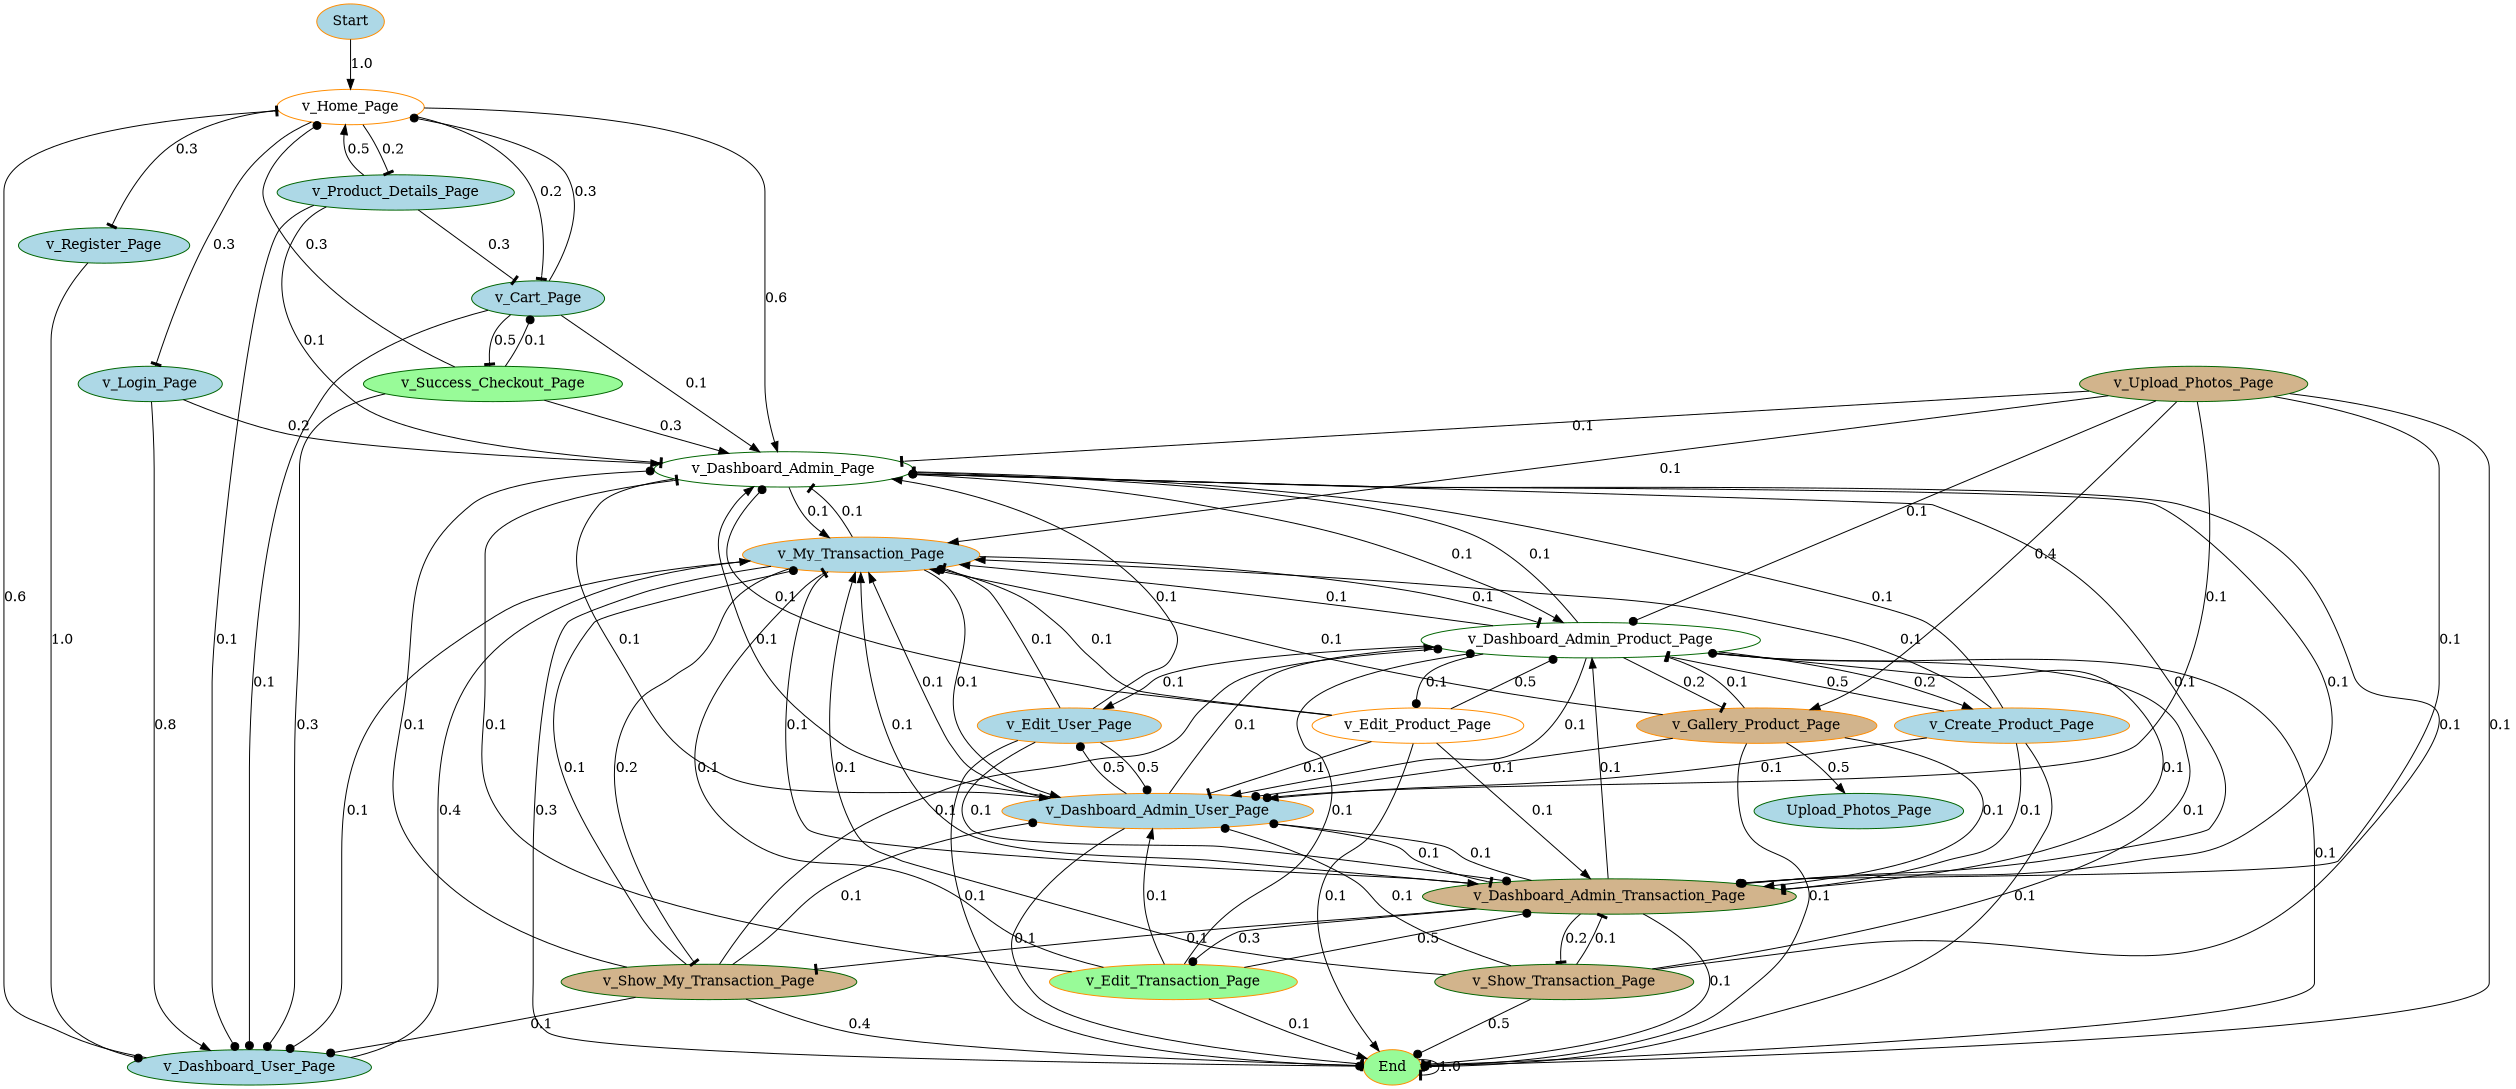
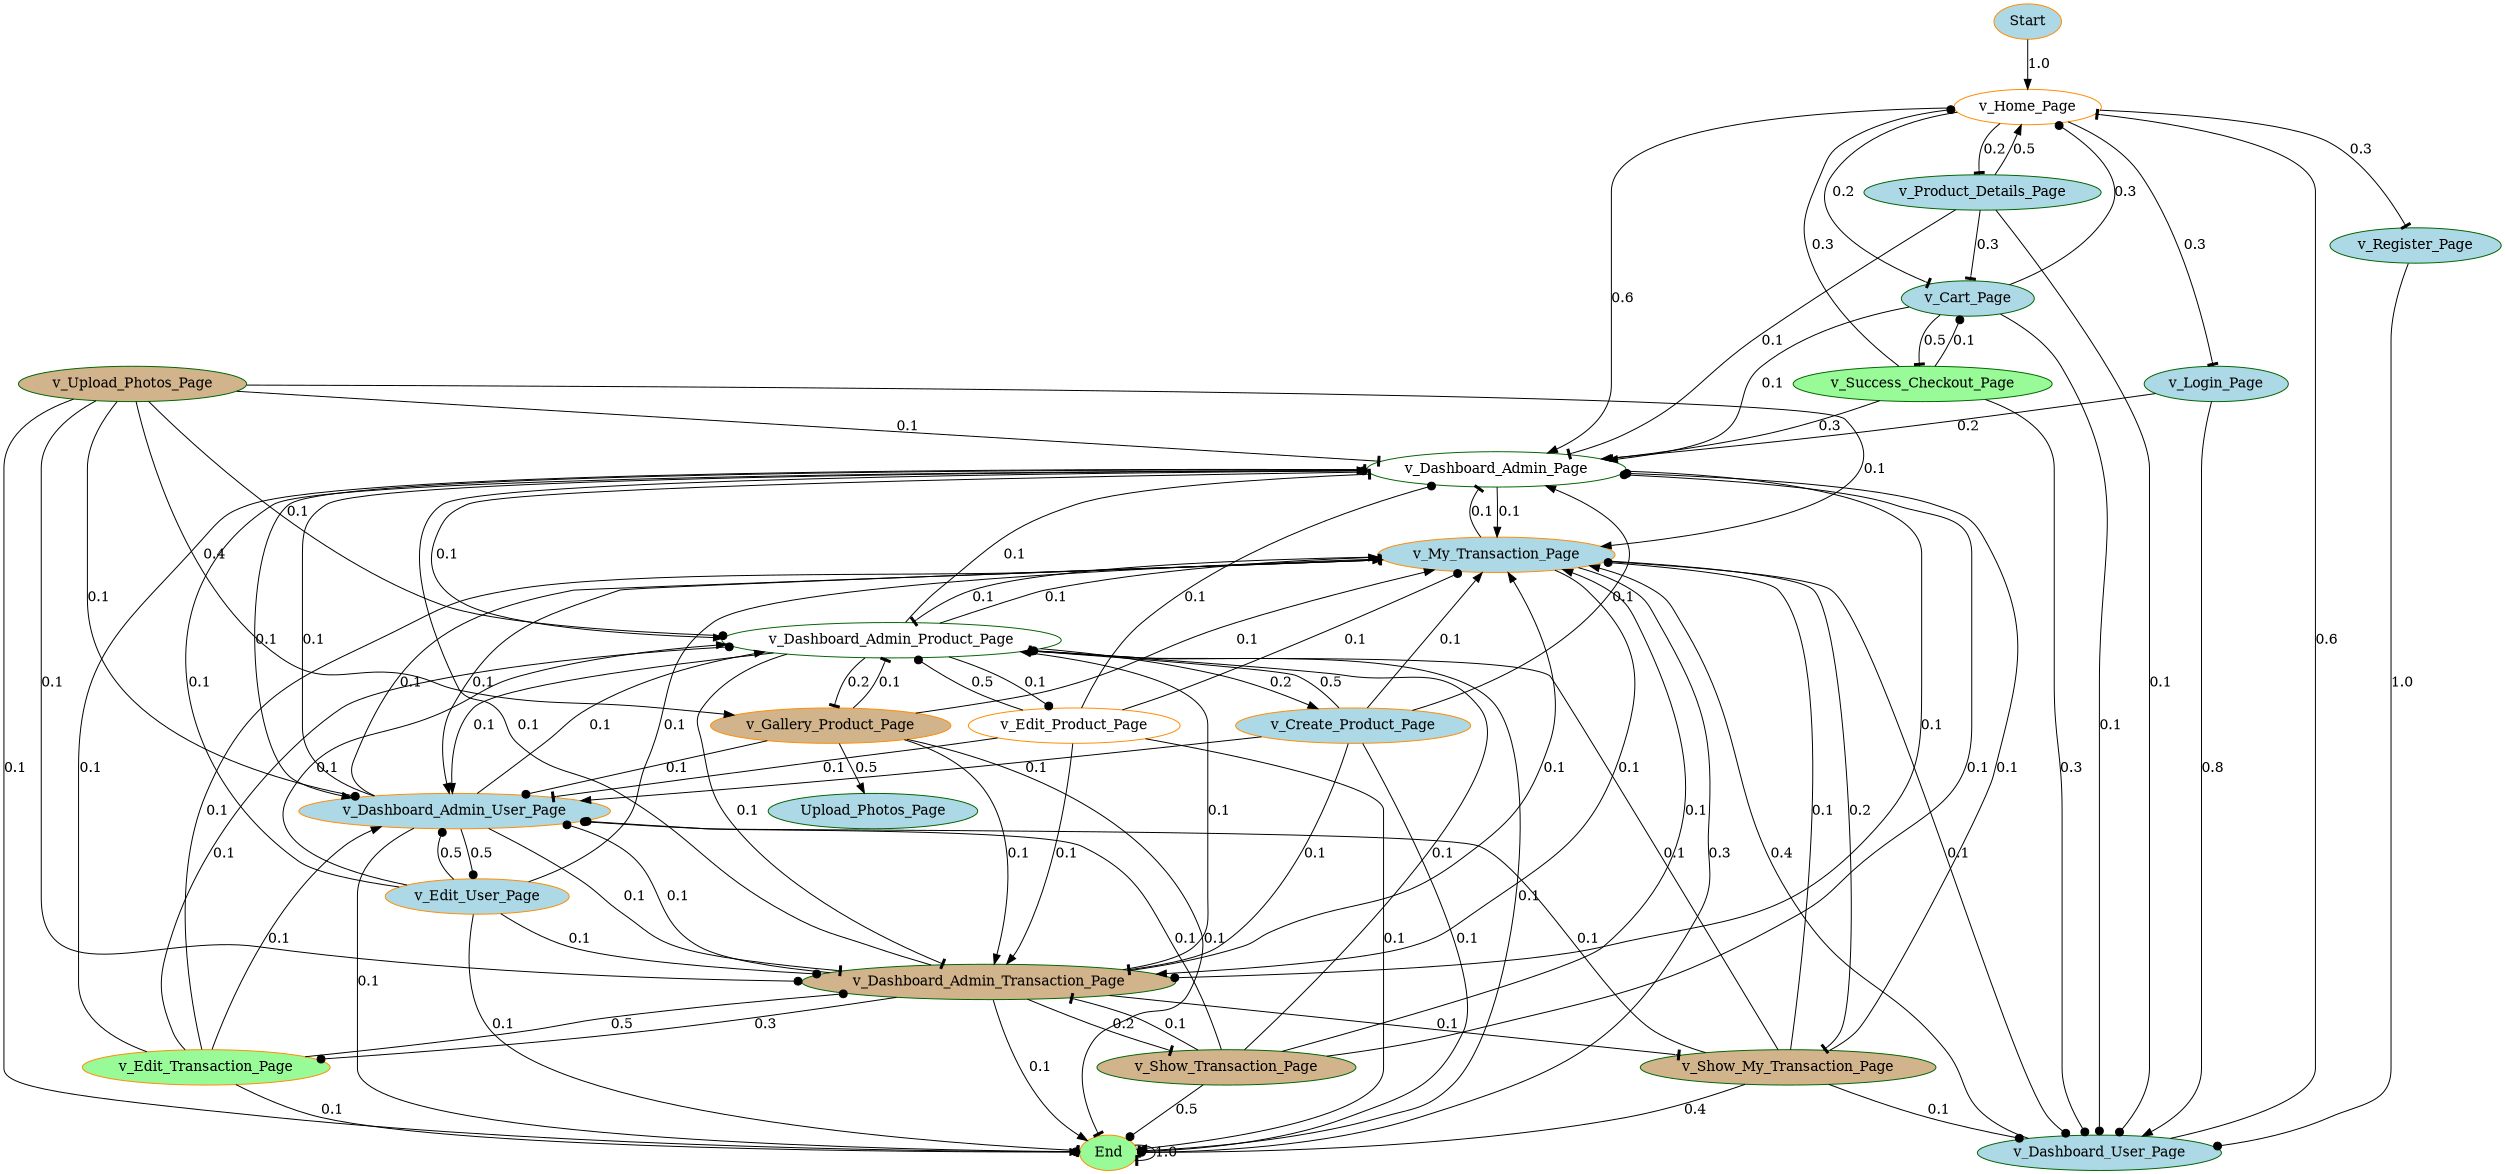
  digraph {
    fontname="DejaVu Serif"
    node [color=darkgreen fillcolor=lightblue fontname="DejaVu Serif" style=filled]
    edge [arrowhead=dot fontname="DejaVu Serif"]
    Start [color=darkorange]
    v_Home_Page [color=darkorange fillcolor=white]
    v_Login_Page
    v_Register_Page
    v_Product_Details_Page
    v_Cart_Page
    v_Dashboard_Admin_Page [fillcolor=white]
    v_Dashboard_User_Page
    v_Success_Checkout_Page [fillcolor=palegreen]
    v_My_Transaction_Page [color=darkorange]
    v_Dashboard_Admin_Product_Page [fillcolor=white]
    v_Dashboard_Admin_Transaction_Page [fillcolor=tan]
    v_Dashboard_Admin_User_Page [color=darkorange]
    v_Show_My_Transaction_Page [fillcolor=tan]
    End [color=darkorange fillcolor=palegreen]
    v_Create_Product_Page [color=darkorange]
    v_Gallery_Product_Page [color=darkorange fillcolor=tan]
    v_Edit_Product_Page [color=darkorange fillcolor=white]
    v_Show_Transaction_Page [fillcolor=tan]
    v_Edit_Transaction_Page [color=darkorange fillcolor=palegreen]
    v_Edit_User_Page [color=darkorange]
    Upload_Photos_Page
    v_Upload_Photos_Page [fillcolor=tan]
    Start -> v_Home_Page [arrowhead=normal label=1.0]
    v_Home_Page -> v_Login_Page [arrowhead=tee label=0.3]
    v_Home_Page -> v_Register_Page [arrowhead=tee label=0.3]
    v_Home_Page -> v_Product_Details_Page [arrowhead=tee label=0.2]
    v_Home_Page -> v_Cart_Page [arrowhead=tee label=0.2]
    v_Home_Page -> v_Dashboard_Admin_Page [arrowhead=normal label=0.6]
    v_Login_Page -> v_Dashboard_Admin_Page [arrowhead=normal label=0.2]
    v_Login_Page -> v_Dashboard_User_Page [arrowhead=normal label=0.8]
    v_Register_Page -> v_Dashboard_User_Page [label=1.0]
    v_Product_Details_Page -> v_Home_Page [arrowhead=normal label=0.5]
    v_Product_Details_Page -> v_Cart_Page [arrowhead=tee label=0.3]
    v_Product_Details_Page -> v_Dashboard_Admin_Page [arrowhead=tee label=0.1]
    v_Product_Details_Page -> v_Dashboard_User_Page [label=0.1]
    v_Cart_Page -> v_Home_Page [label=0.3]
    v_Cart_Page -> v_Dashboard_Admin_Page [arrowhead=normal label=0.1]
    v_Cart_Page -> v_Dashboard_User_Page [label=0.1]
    v_Cart_Page -> v_Success_Checkout_Page [arrowhead=tee label=0.5]
    v_Dashboard_Admin_Page -> v_My_Transaction_Page [arrowhead=normal label=0.1]
    v_Dashboard_Admin_Page -> v_Dashboard_Admin_Product_Page [arrowhead=normal label=0.1]
    v_Dashboard_Admin_Page -> v_Dashboard_Admin_Transaction_Page [label=0.1]
    v_Dashboard_Admin_Page -> v_Dashboard_Admin_User_Page [arrowhead=normal label=0.1]
    v_Dashboard_User_Page -> v_Home_Page [arrowhead=tee label=0.6]
    v_Dashboard_User_Page -> v_My_Transaction_Page [arrowhead=normal label=0.4]
    v_Success_Checkout_Page -> v_Home_Page [label=0.3]
    v_Success_Checkout_Page -> v_Cart_Page [label=0.1]
    v_Success_Checkout_Page -> v_Dashboard_Admin_Page [arrowhead=normal label=0.3]
    v_Success_Checkout_Page -> v_Dashboard_User_Page [label=0.3]
    v_My_Transaction_Page -> v_Dashboard_Admin_Page [arrowhead=tee label=0.1]
    v_My_Transaction_Page -> v_Dashboard_User_Page [label=0.1]
    v_My_Transaction_Page -> v_Dashboard_Admin_Product_Page [arrowhead=tee label=0.1]
    v_My_Transaction_Page -> v_Dashboard_Admin_Transaction_Page [arrowhead=normal label=0.1]
    v_My_Transaction_Page -> v_Dashboard_Admin_User_Page [arrowhead=normal label=0.1]
    v_My_Transaction_Page -> v_Show_My_Transaction_Page [arrowhead=tee label=0.2]
    v_My_Transaction_Page -> End [label=0.3]
    v_Dashboard_Admin_Product_Page -> v_Dashboard_Admin_Page [arrowhead=tee label=0.1]
    v_Dashboard_Admin_Product_Page -> v_My_Transaction_Page [arrowhead=normal label=0.1]
    v_Dashboard_Admin_Product_Page -> v_Dashboard_Admin_Transaction_Page [arrowhead=tee label=0.1]
    v_Dashboard_Admin_Product_Page -> v_Dashboard_Admin_User_Page [arrowhead=normal label=0.1]
    v_Dashboard_Admin_Product_Page -> End [arrowhead=tee label=0.1]
    v_Dashboard_Admin_Product_Page -> v_Create_Product_Page [arrowhead=normal label=0.2]
    v_Dashboard_Admin_Product_Page -> v_Gallery_Product_Page [arrowhead=tee label=0.2]
    v_Dashboard_Admin_Product_Page -> v_Edit_Product_Page [label=0.1]
    v_Dashboard_Admin_Transaction_Page -> v_Dashboard_Admin_Page [label=0.1]
    v_Dashboard_Admin_Transaction_Page -> v_My_Transaction_Page [arrowhead=normal label=0.1]
    v_Dashboard_Admin_Transaction_Page -> v_Dashboard_Admin_Product_Page [arrowhead=normal label=0.1]
    v_Dashboard_Admin_Transaction_Page -> v_Dashboard_Admin_User_Page [label=0.1]
    v_Dashboard_Admin_Transaction_Page -> v_Show_My_Transaction_Page [arrowhead=tee label=0.1]
    v_Dashboard_Admin_Transaction_Page -> End [arrowhead=normal label=0.1]
    v_Dashboard_Admin_Transaction_Page -> v_Show_Transaction_Page [arrowhead=tee label=0.2]
    v_Dashboard_Admin_Transaction_Page -> v_Edit_Transaction_Page [label=0.3]
    v_Dashboard_Admin_User_Page -> v_Dashboard_Admin_Page [arrowhead=normal label=0.1]
    v_Dashboard_Admin_User_Page -> v_My_Transaction_Page [arrowhead=normal label=0.1]
    v_Dashboard_Admin_User_Page -> v_Dashboard_Admin_Product_Page [arrowhead=normal label=0.1]
    v_Dashboard_Admin_User_Page -> v_Dashboard_Admin_Transaction_Page [arrowhead=tee label=0.1]
    v_Dashboard_Admin_User_Page -> End [arrowhead=tee label=0.1]
    v_Dashboard_Admin_User_Page -> v_Edit_User_Page [label=0.5]
    v_Show_My_Transaction_Page -> v_Dashboard_Admin_Page [label=0.1]
    v_Show_My_Transaction_Page -> v_Dashboard_User_Page [label=0.1]
    v_Show_My_Transaction_Page -> v_My_Transaction_Page [label=0.1]
    v_Show_My_Transaction_Page -> v_Dashboard_Admin_Product_Page [label=0.1]
    v_Show_My_Transaction_Page -> v_Dashboard_Admin_User_Page [label=0.1]
    v_Show_My_Transaction_Page -> End [arrowhead=tee label=0.4]
    End -> End [arrowhead=tee label=1.0]
-   v_Create_Product_Page -> v_Dashboard_Admin_Page [arrowhead=tee label=0.1]
+   v_Create_Product_Page -> v_Dashboard_Admin_Page [arrowhead=normal label=0.1]
    v_Create_Product_Page -> v_My_Transaction_Page [arrowhead=normal label=0.1]
    v_Create_Product_Page -> v_Dashboard_Admin_Product_Page [arrowhead=tee label=0.5]
    v_Create_Product_Page -> v_Dashboard_Admin_Transaction_Page [arrowhead=tee label=0.1]
    v_Create_Product_Page -> v_Dashboard_Admin_User_Page [arrowhead=normal label=0.1]
    v_Create_Product_Page -> End [label=0.1]
    v_Gallery_Product_Page -> v_My_Transaction_Page [arrowhead=normal label=0.1]
    v_Gallery_Product_Page -> v_Dashboard_Admin_Product_Page [arrowhead=tee label=0.1]
    v_Gallery_Product_Page -> v_Dashboard_Admin_Transaction_Page [arrowhead=normal label=0.1]
    v_Gallery_Product_Page -> v_Dashboard_Admin_User_Page [label=0.1]
    v_Gallery_Product_Page -> End [arrowhead=tee label=0.1]
    v_Gallery_Product_Page -> Upload_Photos_Page [arrowhead=normal label=0.5]
    v_Edit_Product_Page -> v_Dashboard_Admin_Page [label=0.1]
    v_Edit_Product_Page -> v_My_Transaction_Page [label=0.1]
    v_Edit_Product_Page -> v_Dashboard_Admin_Product_Page [label=0.5]
    v_Edit_Product_Page -> v_Dashboard_Admin_Transaction_Page [arrowhead=normal label=0.1]
    v_Edit_Product_Page -> v_Dashboard_Admin_User_Page [arrowhead=tee label=0.1]
    v_Edit_Product_Page -> End [arrowhead=normal label=0.1]
    v_Show_Transaction_Page -> v_Dashboard_Admin_Page [label=0.1]
    v_Show_Transaction_Page -> v_My_Transaction_Page [arrowhead=normal label=0.1]
    v_Show_Transaction_Page -> v_Dashboard_Admin_Product_Page [label=0.1]
    v_Show_Transaction_Page -> v_Dashboard_Admin_Transaction_Page [arrowhead=tee label=0.1]
    v_Show_Transaction_Page -> v_Dashboard_Admin_User_Page [label=0.1]
    v_Show_Transaction_Page -> End [label=0.5]
    v_Edit_Transaction_Page -> v_Dashboard_Admin_Page [arrowhead=tee label=0.1]
    v_Edit_Transaction_Page -> v_My_Transaction_Page [arrowhead=tee label=0.1]
    v_Edit_Transaction_Page -> v_Dashboard_Admin_Product_Page [label=0.1]
    v_Edit_Transaction_Page -> v_Dashboard_Admin_Transaction_Page [label=0.5]
    v_Edit_Transaction_Page -> v_Dashboard_Admin_User_Page [arrowhead=normal label=0.1]
    v_Edit_Transaction_Page -> End [arrowhead=normal label=0.1]
    v_Edit_User_Page -> v_Dashboard_Admin_Page [arrowhead=normal label=0.1]
    v_Edit_User_Page -> v_My_Transaction_Page [arrowhead=tee label=0.1]
-   v_Dashboard_Admin_Product_Page -> v_Edit_User_Page [arrowhead=normal label=0.1]
+   v_Edit_User_Page -> v_Dashboard_Admin_Product_Page [arrowhead=normal label=0.1]
    v_Edit_User_Page -> v_Dashboard_Admin_Transaction_Page [label=0.1]
    v_Edit_User_Page -> v_Dashboard_Admin_User_Page [label=0.5]
    v_Edit_User_Page -> End [arrowhead=tee label=0.1]
    v_Upload_Photos_Page -> v_Dashboard_Admin_Page [arrowhead=tee label=0.1]
    v_Upload_Photos_Page -> v_My_Transaction_Page [arrowhead=normal label=0.1]
    v_Upload_Photos_Page -> v_Dashboard_Admin_Product_Page [label=0.1]
    v_Upload_Photos_Page -> v_Dashboard_Admin_Transaction_Page [label=0.1]
    v_Upload_Photos_Page -> v_Dashboard_Admin_User_Page [label=0.1]
    v_Upload_Photos_Page -> End [label=0.1]
    v_Upload_Photos_Page -> v_Gallery_Product_Page [arrowhead=normal label=0.4]
  }
